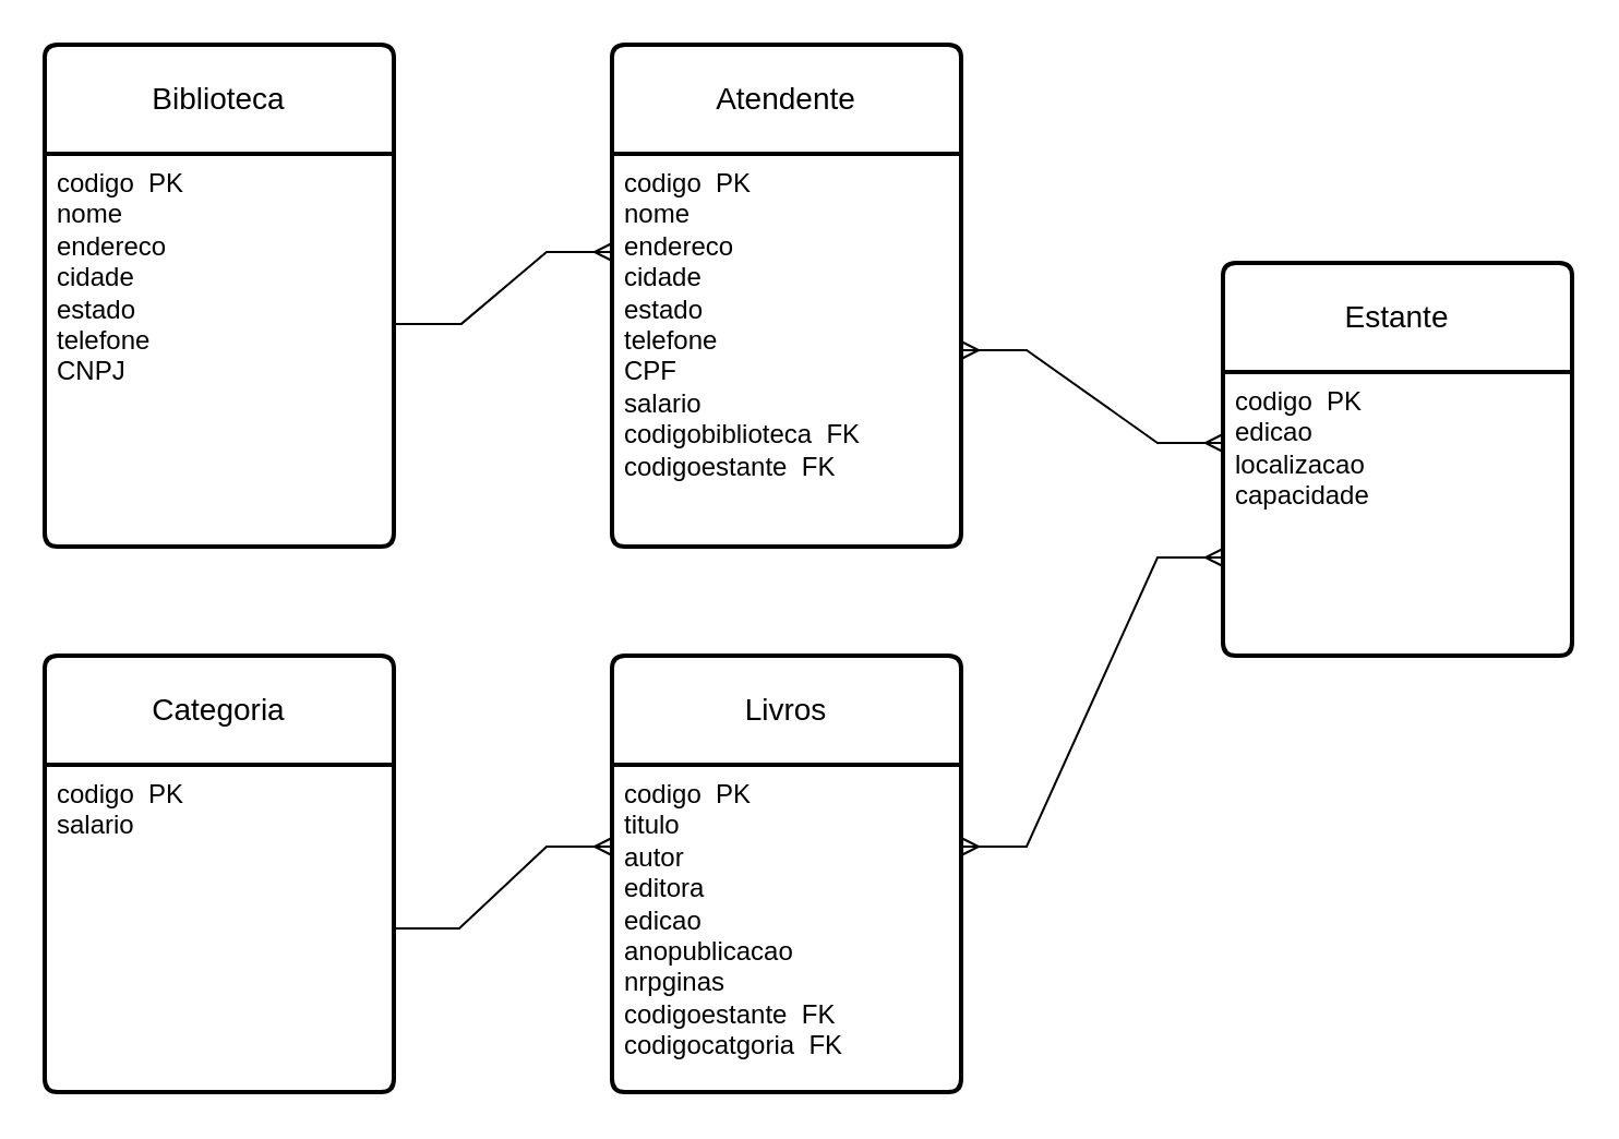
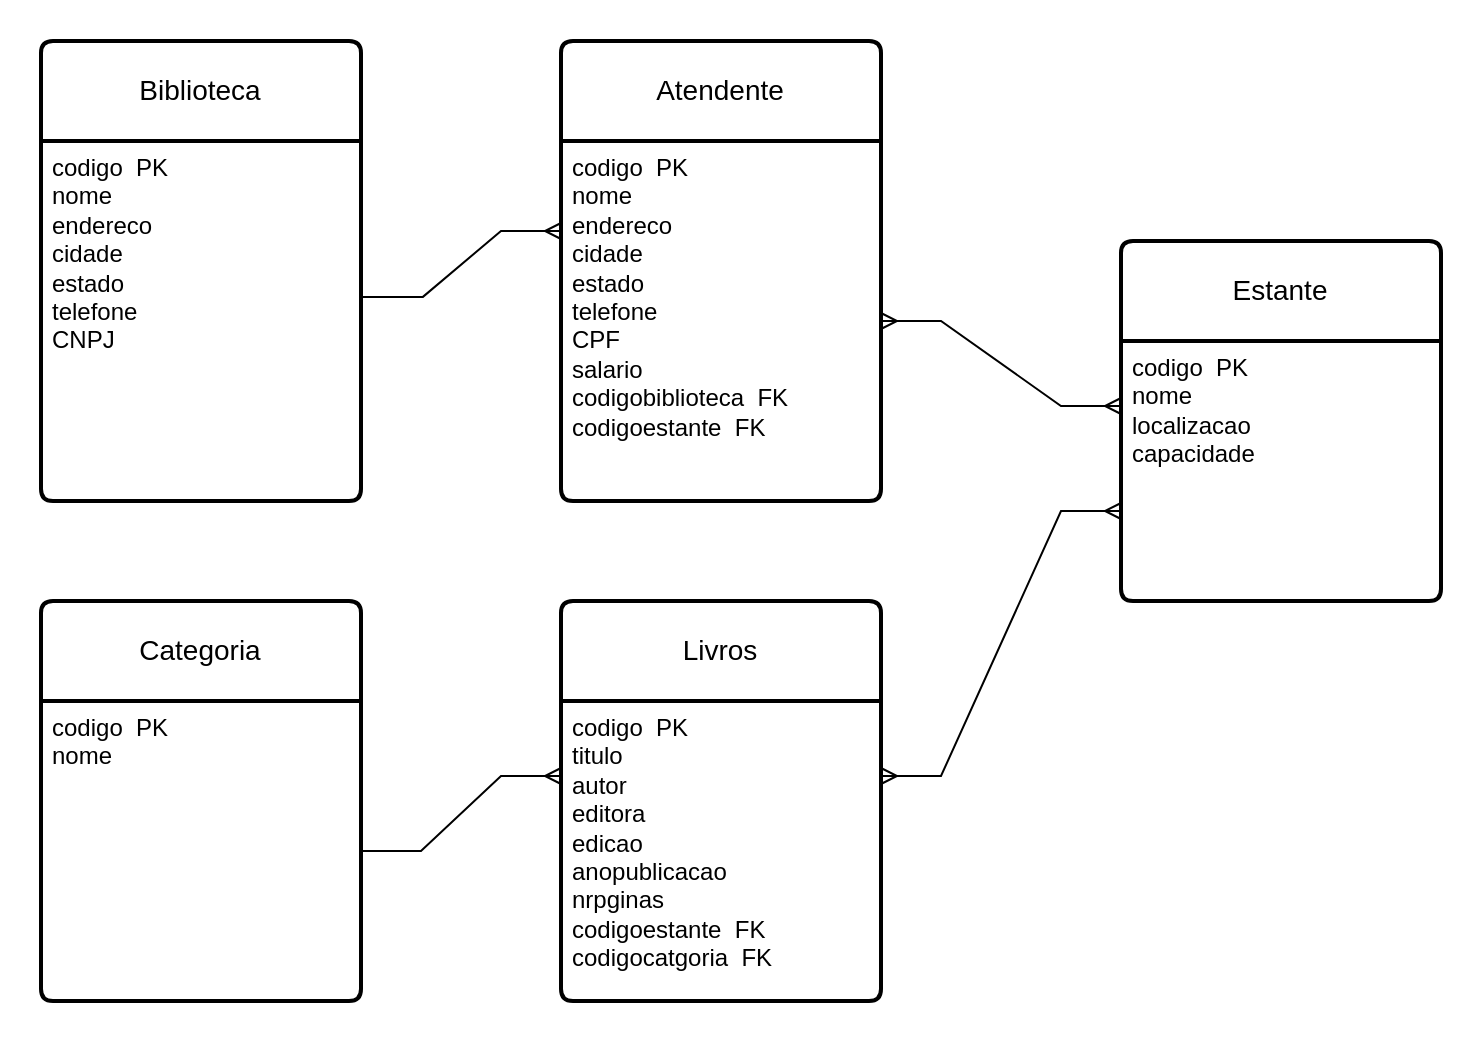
  <mxCell id="0" />
  <mxCell id="1" parent="0" />
  <mxCell id="2" value="Biblioteca" style="swimlane;childLayout=stackLayout;horizontal=1;startSize=50;horizontalStack=0;rounded=1;fontSize=14;fontStyle=0;strokeWidth=2;resizeParent=0;resizeLast=1;shadow=0;dashed=0;align=center;arcSize=4;whiteSpace=wrap;html=1;" vertex="1" parent="1"><mxGeometry x="20" y="20" width="160" height="230" as="geometry" /></mxCell>
  <mxCell id="3" value="codigo&amp;nbsp; PK&lt;div&gt;nome&lt;/div&gt;&lt;div&gt;endereco&lt;/div&gt;&lt;div&gt;cidade&lt;/div&gt;&lt;div&gt;estado&lt;/div&gt;&lt;div&gt;telefone&lt;/div&gt;&lt;div&gt;CNPJ&lt;/div&gt;" style="align=left;strokeColor=none;fillColor=none;spacingLeft=4;fontSize=12;verticalAlign=top;resizable=0;rotatable=0;part=1;html=1;" vertex="1" parent="2"><mxGeometry y="50" width="160" height="180" as="geometry" /></mxCell>
  <mxCell id="4" value="Atendente" style="swimlane;childLayout=stackLayout;horizontal=1;startSize=50;horizontalStack=0;rounded=1;fontSize=14;fontStyle=0;strokeWidth=2;resizeParent=0;resizeLast=1;shadow=0;dashed=0;align=center;arcSize=4;whiteSpace=wrap;html=1;" vertex="1" parent="1"><mxGeometry x="280" y="20" width="160" height="230" as="geometry" /></mxCell>
  <mxCell id="5" value="codigo&amp;nbsp; PK&lt;div&gt;nome&lt;/div&gt;&lt;div&gt;endereco&lt;/div&gt;&lt;div&gt;cidade&lt;/div&gt;&lt;div&gt;estado&lt;/div&gt;&lt;div&gt;telefone&lt;/div&gt;&lt;div&gt;CPF&lt;/div&gt;&lt;div&gt;salario&lt;/div&gt;&lt;div&gt;codigobiblioteca&amp;nbsp; FK&lt;/div&gt;&lt;div&gt;codigoestante&amp;nbsp; FK&lt;/div&gt;" style="align=left;strokeColor=none;fillColor=none;spacingLeft=4;fontSize=12;verticalAlign=top;resizable=0;rotatable=0;part=1;html=1;" vertex="1" parent="4"><mxGeometry y="50" width="160" height="180" as="geometry" /></mxCell>
  <mxCell id="6" value="Estante" style="swimlane;childLayout=stackLayout;horizontal=1;startSize=50;horizontalStack=0;rounded=1;fontSize=14;fontStyle=0;strokeWidth=2;resizeParent=0;resizeLast=1;shadow=0;dashed=0;align=center;arcSize=4;whiteSpace=wrap;html=1;" vertex="1" parent="1"><mxGeometry x="560" y="120" width="160" height="180" as="geometry" /></mxCell>
- <mxCell id="7" value="codigo&amp;nbsp; PK&lt;div&gt;edicao&lt;/div&gt;&lt;div&gt;localizacao&lt;/div&gt;&lt;div&gt;capacidade&lt;/div&gt;" style="align=left;strokeColor=none;fillColor=none;spacingLeft=4;fontSize=12;verticalAlign=top;resizable=0;rotatable=0;part=1;html=1;" vertex="1" parent="6"><mxGeometry y="50" width="160" height="130" as="geometry" /></mxCell>
+ <mxCell id="7" value="codigo&amp;nbsp; PK&lt;div&gt;nome&lt;/div&gt;&lt;div&gt;localizacao&lt;/div&gt;&lt;div&gt;capacidade&lt;/div&gt;" style="align=left;strokeColor=none;fillColor=none;spacingLeft=4;fontSize=12;verticalAlign=top;resizable=0;rotatable=0;part=1;html=1;" vertex="1" parent="6"><mxGeometry y="50" width="160" height="130" as="geometry" /></mxCell>
  <mxCell id="8" value="Categoria" style="swimlane;childLayout=stackLayout;horizontal=1;startSize=50;horizontalStack=0;rounded=1;fontSize=14;fontStyle=0;strokeWidth=2;resizeParent=0;resizeLast=1;shadow=0;dashed=0;align=center;arcSize=4;whiteSpace=wrap;html=1;" vertex="1" parent="1"><mxGeometry x="20" y="300" width="160" height="200" as="geometry" /></mxCell>
- <mxCell id="9" value="codigo&amp;nbsp; PK&lt;div&gt;salario&lt;/div&gt;" style="align=left;strokeColor=none;fillColor=none;spacingLeft=4;fontSize=12;verticalAlign=top;resizable=0;rotatable=0;part=1;html=1;" vertex="1" parent="8"><mxGeometry y="50" width="160" height="150" as="geometry" /></mxCell>
+ <mxCell id="9" value="codigo&amp;nbsp; PK&lt;div&gt;nome&lt;/div&gt;" style="align=left;strokeColor=none;fillColor=none;spacingLeft=4;fontSize=12;verticalAlign=top;resizable=0;rotatable=0;part=1;html=1;" vertex="1" parent="8"><mxGeometry y="50" width="160" height="150" as="geometry" /></mxCell>
  <mxCell id="10" value="Livros" style="swimlane;childLayout=stackLayout;horizontal=1;startSize=50;horizontalStack=0;rounded=1;fontSize=14;fontStyle=0;strokeWidth=2;resizeParent=0;resizeLast=1;shadow=0;dashed=0;align=center;arcSize=4;whiteSpace=wrap;html=1;" vertex="1" parent="1"><mxGeometry x="280" y="300" width="160" height="200" as="geometry" /></mxCell>
  <mxCell id="11" value="codigo&amp;nbsp; PK&lt;div&gt;titulo&lt;/div&gt;&lt;div&gt;autor&lt;/div&gt;&lt;div&gt;editora&lt;/div&gt;&lt;div&gt;edicao&lt;/div&gt;&lt;div&gt;anopublicacao&lt;/div&gt;&lt;div&gt;nrpginas&lt;/div&gt;&lt;div&gt;codigoestante&amp;nbsp; FK&lt;/div&gt;&lt;div&gt;codigocatgoria&amp;nbsp; FK&lt;/div&gt;" style="align=left;strokeColor=none;fillColor=none;spacingLeft=4;fontSize=12;verticalAlign=top;resizable=0;rotatable=0;part=1;html=1;" vertex="1" parent="10"><mxGeometry y="50" width="160" height="150" as="geometry" /></mxCell>
  <mxCell id="12" value="" style="edgeStyle=entityRelationEdgeStyle;fontSize=12;html=1;endArrow=ERmany;rounded=0;exitX=1.006;exitY=0.433;exitDx=0;exitDy=0;exitPerimeter=0;entryX=0;entryY=0.25;entryDx=0;entryDy=0;" edge="1" parent="1" source="3" target="5"><mxGeometry width="100" height="100" relative="1" as="geometry"><mxPoint x="400" y="330" as="sourcePoint" /><mxPoint x="500" y="230" as="targetPoint" /></mxGeometry></mxCell>
  <mxCell id="13" value="" style="edgeStyle=entityRelationEdgeStyle;fontSize=12;html=1;endArrow=ERmany;rounded=0;entryX=0;entryY=0.25;entryDx=0;entryDy=0;" edge="1" parent="1" source="9" target="11"><mxGeometry width="100" height="100" relative="1" as="geometry"><mxPoint x="200" y="400" as="sourcePoint" /><mxPoint x="300" y="300" as="targetPoint" /></mxGeometry></mxCell>
  <mxCell id="14" value="" style="edgeStyle=entityRelationEdgeStyle;fontSize=12;html=1;endArrow=ERmany;startArrow=ERmany;rounded=0;exitX=1;exitY=0.25;exitDx=0;exitDy=0;entryX=0;entryY=0.75;entryDx=0;entryDy=0;" edge="1" parent="1" source="11" target="6"><mxGeometry width="100" height="100" relative="1" as="geometry"><mxPoint x="450" y="390" as="sourcePoint" /><mxPoint x="550" y="290" as="targetPoint" /></mxGeometry></mxCell>
  <mxCell id="15" value="" style="edgeStyle=entityRelationEdgeStyle;fontSize=12;html=1;endArrow=ERmany;startArrow=ERmany;rounded=0;exitX=1;exitY=0.5;exitDx=0;exitDy=0;entryX=0;entryY=0.25;entryDx=0;entryDy=0;" edge="1" parent="1" source="5" target="7"><mxGeometry width="100" height="100" relative="1" as="geometry"><mxPoint x="400" y="330" as="sourcePoint" /><mxPoint x="500" y="230" as="targetPoint" /></mxGeometry></mxCell>
